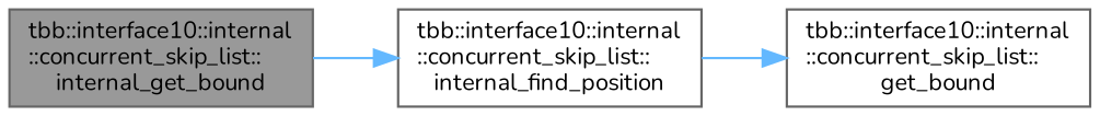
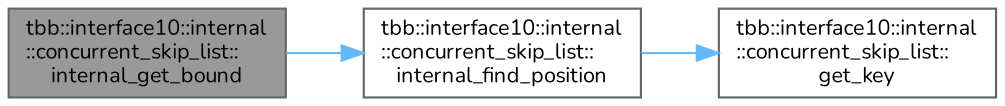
  digraph {
    rankdir=LR
    fontname=Nunito
    node [color=grey40 fillcolor=white fontname=Nunito fontsize=10 shape=box style=filled]
    edge [color=steelblue1 fontname=Nunito fontsize=10 labelfontname=Helvetica labelfontsize=10 style=solid]
    n1 [color=gray40 fillcolor=grey60 fontcolor=black height=0.2 label="tbb::interface10::internal\l::concurrent_skip_list::\linternal_get_bound" width=0.4]
    n2 [height=0.2 label="tbb::interface10::internal\l::concurrent_skip_list::\linternal_find_position" width=0.4]
-   n3 [height=0.2 label="tbb::interface10::internal\l::concurrent_skip_list::\lget_bound" width=0.4]
+   n3 [height=0.2 label="tbb::interface10::internal\l::concurrent_skip_list::\lget_key" width=0.4]
    n1 -> n2
    n2 -> n3
  }
